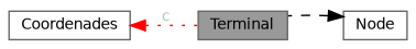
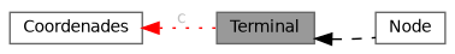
  digraph {
    rankdir=LR
    node [color=gray40 fillcolor=white fontname=Helvetica fontsize=10 shape=box style=filled]
    edge [dir=back fontname=Helvetica fontsize=10 labelfontname=Helvetica labelfontsize=10]
    n1 [fillcolor=grey60 fontcolor=black height=0.2 label=Terminal width=0.4]
    n2 [height=0.2 label="Node" width=0.4]
    n3 [height=0.2 label=Coordenades width=0.4]
-   n2 -> n1 [color=black style=dashed]
+   n1 -> n2 [color=black style=dashed]
    n3 -> n1 [color=red fontcolor=grey label=" c" style=dotted]
  }
